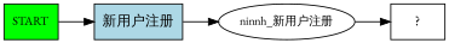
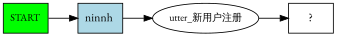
  digraph {
    fontname="EB Garamond"
    rankdir=LR
    node [fontname="EB Garamond" shape=rect]
    edge [fontname="EB Garamond"]
    n1 [fillcolor=green fontsize=12 label=START shape=box style=filled]
-   n2 [fillcolor=lightblue label="新用户注册" style=filled]
-   n3 [fontsize=12 label="ninnh_新用户注册" shape=""]
+   n2 [fillcolor=lightblue label="ninnh " style=filled]
+   n3 [fontsize=12 label="utter_新用户注册" shape=""]
    n4 [label="  ?  "]
    n1 -> n2
    n2 -> n3
    n3 -> n4
  }
